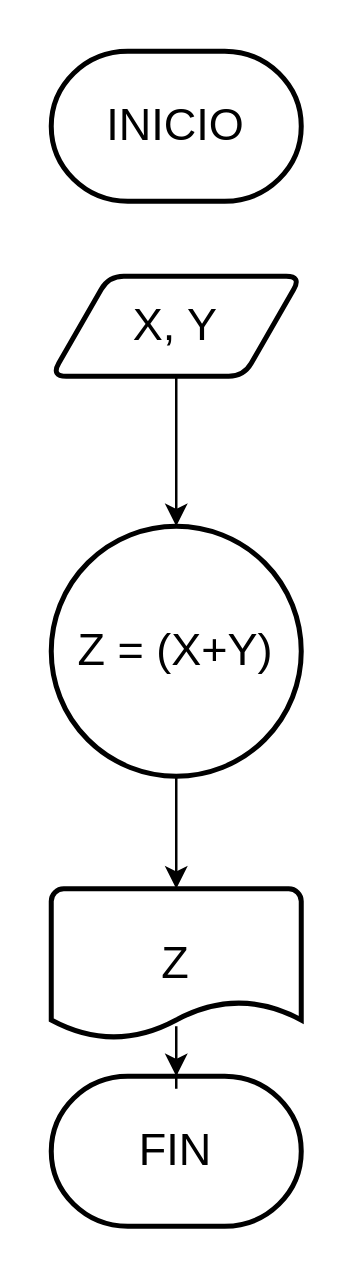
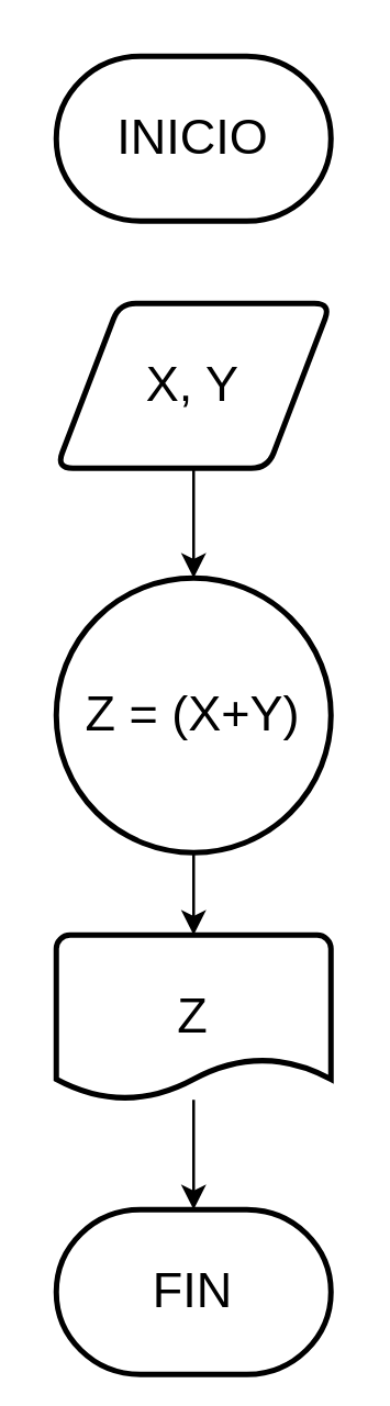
  <mxCell id="0" />
  <mxCell id="1" parent="0" />
  <mxCell id="2" value="" style="edgeStyle=orthogonalEdgeStyle;rounded=0;orthogonalLoop=1;jettySize=auto;html=1;fontSize=18;" edge="1" parent="1" source="3" target="5"><mxGeometry relative="1" as="geometry" /></mxCell>
- <mxCell id="3" value="&lt;font style=&quot;font-size: 18px&quot;&gt;X, Y&lt;/font&gt;" style="shape=parallelogram;html=1;strokeWidth=2;perimeter=parallelogramPerimeter;whiteSpace=wrap;rounded=1;arcSize=12;size=0.23;" vertex="1" parent="1"><mxGeometry x="20" y="110" width="100" height="40" as="geometry" /></mxCell>
+ <mxCell id="3" value="&lt;font style=&quot;font-size: 18px&quot;&gt;X, Y&lt;/font&gt;" style="shape=parallelogram;html=1;strokeWidth=2;perimeter=parallelogramPerimeter;whiteSpace=wrap;rounded=1;arcSize=12;size=0.23;" vertex="1" parent="1"><mxGeometry x="20" y="110" width="100" height="60" as="geometry" /></mxCell>
  <mxCell id="4" value="" style="edgeStyle=orthogonalEdgeStyle;rounded=0;orthogonalLoop=1;jettySize=auto;html=1;fontSize=18;" edge="1" parent="1" source="5" target="9"><mxGeometry relative="1" as="geometry" /></mxCell>
  <mxCell id="5" value="&lt;font style=&quot;font-size: 18px&quot;&gt;Z = (X+Y)&lt;/font&gt;" style="ellipse;whiteSpace=wrap;html=1;absoluteArcSize=1;arcSize=14;strokeWidth=2;" vertex="1" parent="1"><mxGeometry x="20" y="210" width="100" height="100" as="geometry" /></mxCell>
  <mxCell id="6" value="INICIO" style="strokeWidth=2;html=1;shape=mxgraph.flowchart.terminator;whiteSpace=wrap;fontSize=18;" vertex="1" parent="1"><mxGeometry x="20" y="20" width="100" height="60" as="geometry" /></mxCell>
- <mxCell id="7" value="FIN" style="strokeWidth=2;html=1;shape=mxgraph.flowchart.terminator;whiteSpace=wrap;fontSize=18;" vertex="1" parent="1"><mxGeometry x="20" y="430" width="100" height="60" as="geometry" /></mxCell>
+ <mxCell id="7" value="FIN" style="strokeWidth=2;html=1;shape=mxgraph.flowchart.terminator;whiteSpace=wrap;fontSize=18;" vertex="1" parent="1"><mxGeometry x="20" y="440" width="100" height="60" as="geometry" /></mxCell>
  <mxCell id="8" value="" style="edgeStyle=orthogonalEdgeStyle;rounded=0;orthogonalLoop=1;jettySize=auto;html=1;fontSize=18;" edge="1" parent="1" source="9" target="7"><mxGeometry relative="1" as="geometry" /></mxCell>
- <mxCell id="9" value="Z" style="strokeWidth=2;html=1;shape=mxgraph.flowchart.document2;whiteSpace=wrap;size=0.25;fontSize=18;" vertex="1" parent="1"><mxGeometry x="20" y="355" width="100" height="60" as="geometry" /></mxCell>
+ <mxCell id="9" value="Z" style="strokeWidth=2;html=1;shape=mxgraph.flowchart.document2;whiteSpace=wrap;size=0.25;fontSize=18;" vertex="1" parent="1"><mxGeometry x="20" y="340" width="100" height="60" as="geometry" /></mxCell>
